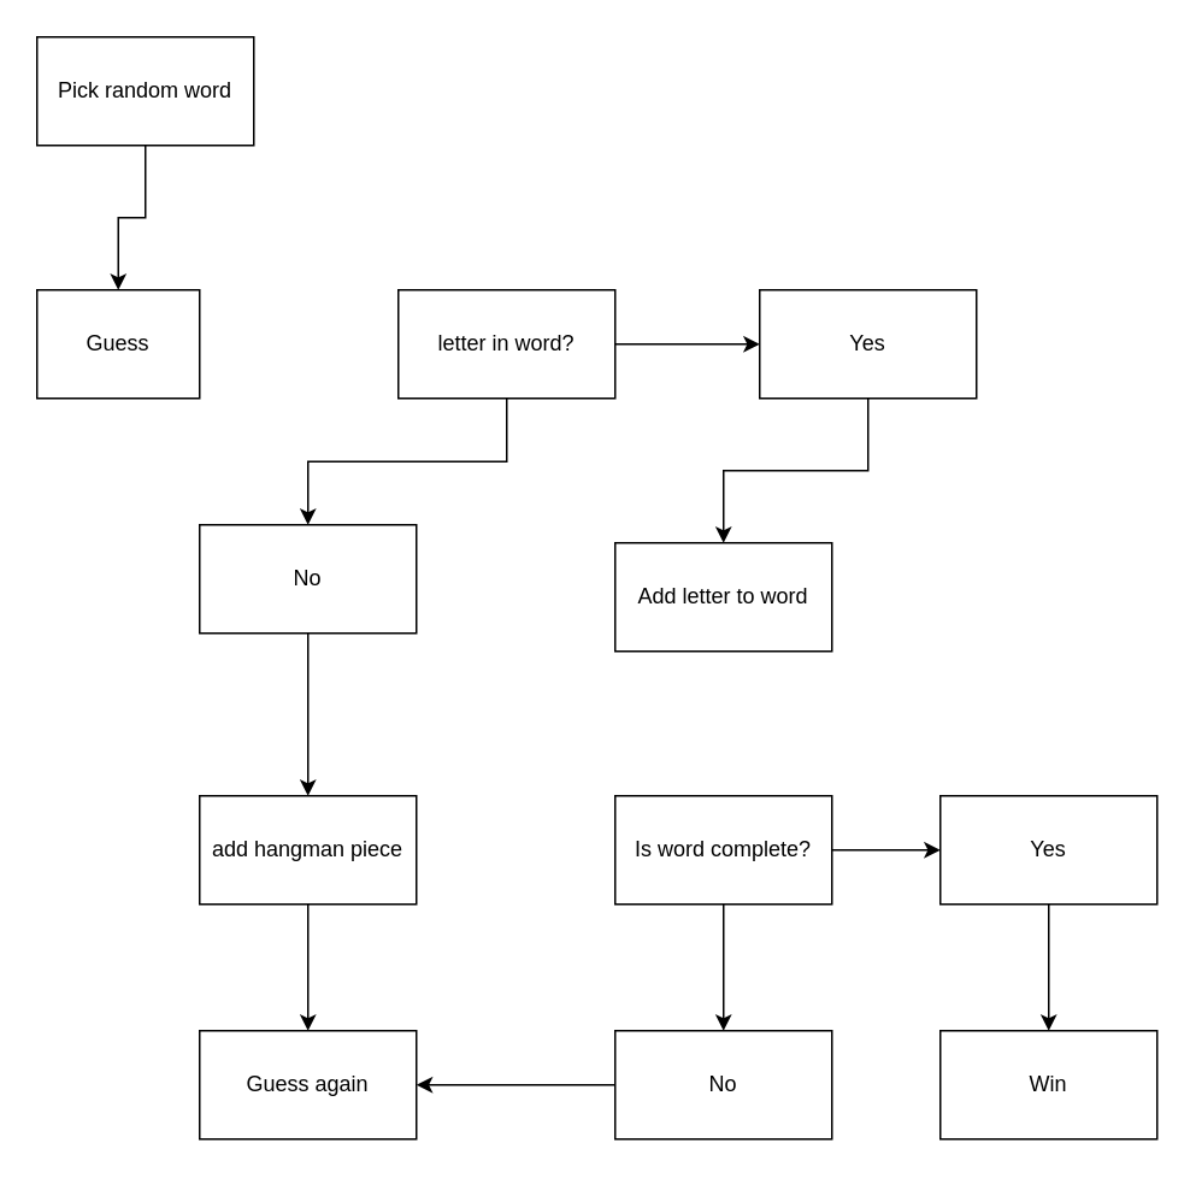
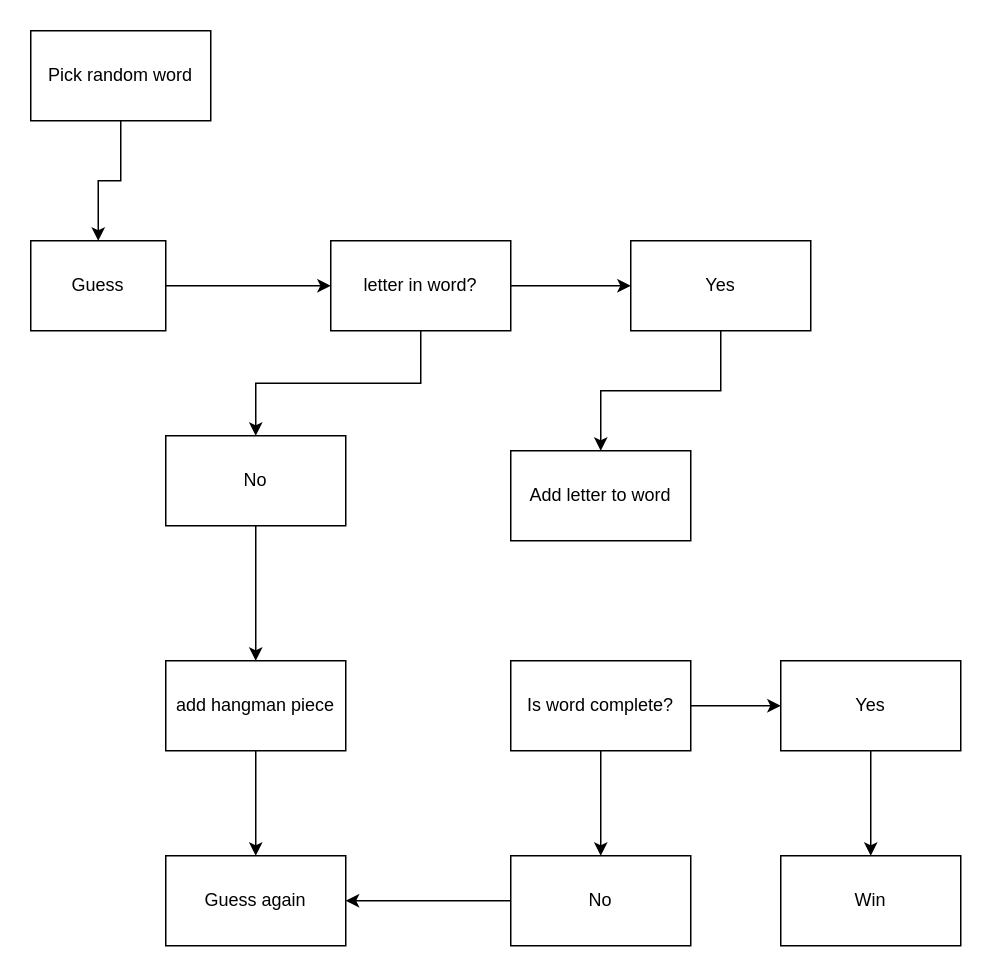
  <mxCell id="0" />
  <mxCell id="1" parent="0" />
+ <mxCell id="2" value="" style="edgeStyle=orthogonalEdgeStyle;rounded=0;orthogonalLoop=1;jettySize=auto;html=1;" edge="1" parent="1" source="4" target="7"><mxGeometry relative="1" as="geometry" /></mxCell>
  <mxCell id="3" value="" style="edgeStyle=orthogonalEdgeStyle;rounded=0;orthogonalLoop=1;jettySize=auto;html=1;exitX=0.5;exitY=1;exitDx=0;exitDy=0;entryX=0.5;entryY=0;entryDx=0;entryDy=0;" edge="1" parent="1" source="8" target="4"><mxGeometry relative="1" as="geometry"><mxPoint x="110" y="120" as="targetPoint" /></mxGeometry></mxCell>
  <mxCell id="4" value="Guess" style="rounded=0;whiteSpace=wrap;html=1;" vertex="1" parent="1"><mxGeometry x="20" y="160" width="90" height="60" as="geometry" /></mxCell>
  <mxCell id="5" value="" style="edgeStyle=orthogonalEdgeStyle;rounded=0;orthogonalLoop=1;jettySize=auto;html=1;" edge="1" parent="1" source="7" target="10"><mxGeometry relative="1" as="geometry" /></mxCell>
  <mxCell id="6" value="" style="edgeStyle=orthogonalEdgeStyle;rounded=0;orthogonalLoop=1;jettySize=auto;html=1;" edge="1" parent="1" source="7" target="12"><mxGeometry relative="1" as="geometry" /></mxCell>
  <mxCell id="7" value="letter in word?" style="rounded=0;whiteSpace=wrap;html=1;" vertex="1" parent="1"><mxGeometry x="220" y="160" width="120" height="60" as="geometry" /></mxCell>
  <mxCell id="8" value="Pick random word" style="whiteSpace=wrap;html=1;rounded=0;" vertex="1" parent="1"><mxGeometry x="20" y="20" width="120" height="60" as="geometry" /></mxCell>
  <mxCell id="9" value="" style="edgeStyle=orthogonalEdgeStyle;rounded=0;orthogonalLoop=1;jettySize=auto;html=1;" edge="1" parent="1" source="10" target="14"><mxGeometry relative="1" as="geometry" /></mxCell>
  <mxCell id="10" value="No" style="whiteSpace=wrap;html=1;rounded=0;" vertex="1" parent="1"><mxGeometry x="110" y="290" width="120" height="60" as="geometry" /></mxCell>
  <mxCell id="11" value="" style="edgeStyle=orthogonalEdgeStyle;rounded=0;orthogonalLoop=1;jettySize=auto;html=1;" edge="1" parent="1" source="12" target="15"><mxGeometry relative="1" as="geometry" /></mxCell>
  <mxCell id="12" value="Yes" style="whiteSpace=wrap;html=1;rounded=0;" vertex="1" parent="1"><mxGeometry x="420" y="160" width="120" height="60" as="geometry" /></mxCell>
  <mxCell id="13" value="" style="edgeStyle=orthogonalEdgeStyle;rounded=0;orthogonalLoop=1;jettySize=auto;html=1;" edge="1" parent="1" source="14" target="24"><mxGeometry relative="1" as="geometry" /></mxCell>
  <mxCell id="14" value="add hangman piece" style="whiteSpace=wrap;html=1;rounded=0;" vertex="1" parent="1"><mxGeometry x="110" y="440" width="120" height="60" as="geometry" /></mxCell>
  <mxCell id="15" value="Add letter to word" style="whiteSpace=wrap;html=1;rounded=0;" vertex="1" parent="1"><mxGeometry x="340" y="300" width="120" height="60" as="geometry" /></mxCell>
  <mxCell id="16" value="" style="edgeStyle=orthogonalEdgeStyle;rounded=0;orthogonalLoop=1;jettySize=auto;html=1;" edge="1" parent="1" source="18" target="20"><mxGeometry relative="1" as="geometry" /></mxCell>
  <mxCell id="17" value="" style="edgeStyle=orthogonalEdgeStyle;rounded=0;orthogonalLoop=1;jettySize=auto;html=1;" edge="1" parent="1" source="18" target="22"><mxGeometry relative="1" as="geometry" /></mxCell>
  <mxCell id="18" value="Is word complete?" style="whiteSpace=wrap;html=1;rounded=0;" vertex="1" parent="1"><mxGeometry x="340" y="440" width="120" height="60" as="geometry" /></mxCell>
  <mxCell id="19" value="" style="edgeStyle=orthogonalEdgeStyle;rounded=0;orthogonalLoop=1;jettySize=auto;html=1;" edge="1" parent="1" source="20" target="24"><mxGeometry relative="1" as="geometry" /></mxCell>
  <mxCell id="20" value="No" style="whiteSpace=wrap;html=1;rounded=0;" vertex="1" parent="1"><mxGeometry x="340" y="570" width="120" height="60" as="geometry" /></mxCell>
  <mxCell id="21" value="" style="edgeStyle=orthogonalEdgeStyle;rounded=0;orthogonalLoop=1;jettySize=auto;html=1;" edge="1" parent="1" source="22" target="23"><mxGeometry relative="1" as="geometry" /></mxCell>
  <mxCell id="22" value="Yes" style="whiteSpace=wrap;html=1;rounded=0;" vertex="1" parent="1"><mxGeometry x="520" y="440" width="120" height="60" as="geometry" /></mxCell>
  <mxCell id="23" value="Win" style="whiteSpace=wrap;html=1;rounded=0;" vertex="1" parent="1"><mxGeometry x="520" y="570" width="120" height="60" as="geometry" /></mxCell>
  <mxCell id="24" value="Guess again" style="whiteSpace=wrap;html=1;rounded=0;" vertex="1" parent="1"><mxGeometry x="110" y="570" width="120" height="60" as="geometry" /></mxCell>
